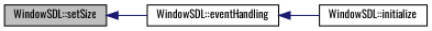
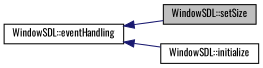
  digraph {
    fontname=Oswald
    rankdir=LR
    node [color=black fillcolor=white fontname=Oswald fontsize=10 shape=record style=filled]
    edge [color=midnightblue dir=back fontname=Oswald fontsize=10 labelfontname=Helvetica labelfontsize=10 style=solid]
    n1 [fillcolor=grey75 fontcolor=black height=0.2 label="WindowSDL::setSize" width=0.4]
    n2 [height=0.2 label="WindowSDL::eventHandling" width=0.4]
    n3 [height=0.2 label="WindowSDL::initialize" width=0.4]
-   n1 -> n2
+   n2 -> n1
    n2 -> n3
  }
